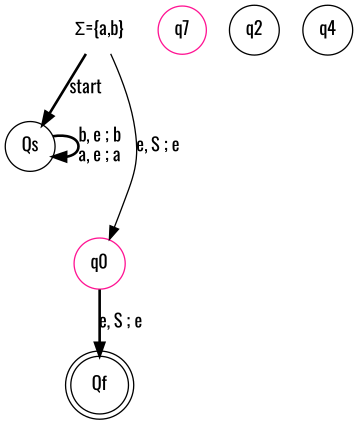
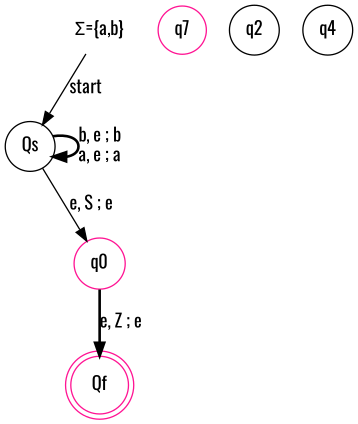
  digraph {
    fontname=Oswald
    node [color=black fontname=Oswald shape=circle]
    edge [fontname=Oswald style=bold]
    Qs
    q0 [color=deeppink]
-   Qf [shape=doublecircle]
+   Qf [color=deeppink shape=doublecircle]
    n4 [color=deeppink label=q7]
    q2
    n6 [label=q4]
    n7 [label="Σ={a,b}" shape=none]
    Qs -> Qs [label="b, e ; b\na, e ; a"]
-   n7 -> q0 [label="e, S ; e" style=solid]
-   q0 -> Qf [label="e, S ; e"]
-   n7 -> Qs [label=start]
+   Qs -> q0 [label="e, S ; e" style=solid]
+   q0 -> Qf [label="e, Z ; e"]
+   n7 -> Qs [label=start style=solid]
  }
